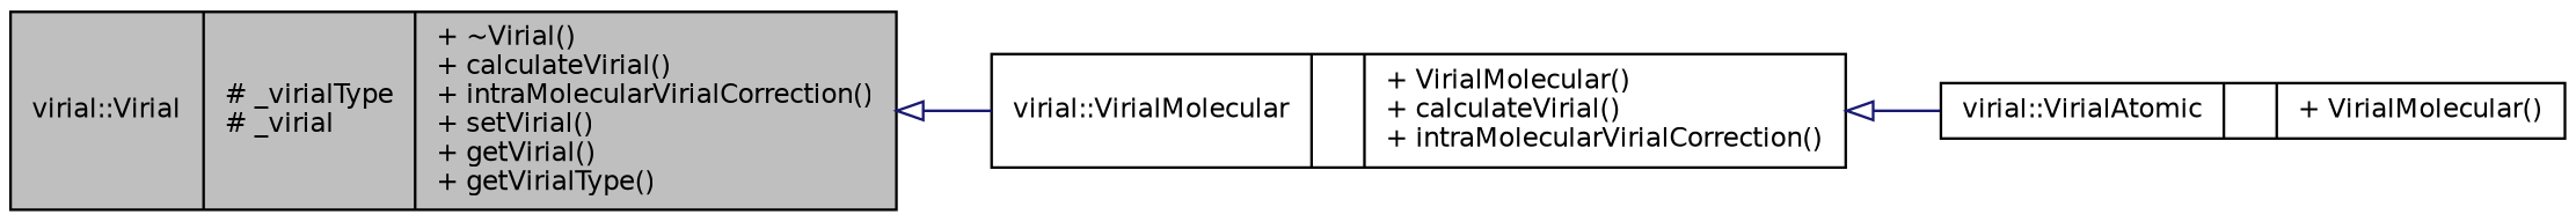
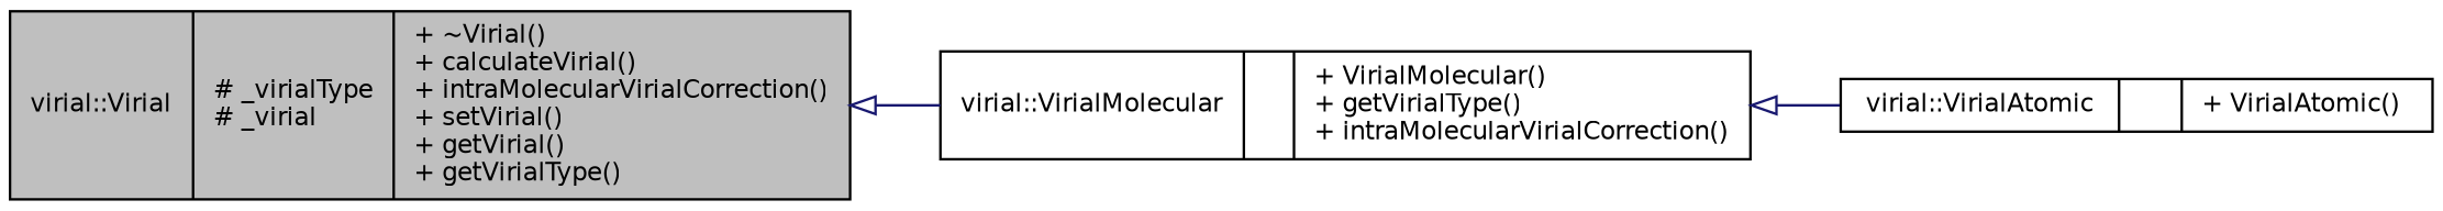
  digraph {
    rankdir=LR
    node [color=black fillcolor=white fontname=Helvetica fontsize=10 shape=record style=filled]
    edge [arrowtail=onormal color=midnightblue dir=back fontname=Helvetica fontsize=10 labelfontname=Helvetica labelfontsize=10 style=solid]
    n1 [fillcolor=grey75 fontcolor=black height=0.2 label="{virial::Virial\n|# _virialType\l# _virial\l|+ ~Virial()\l+ calculateVirial()\l+ intraMolecularVirialCorrection()\l+ setVirial()\l+ getVirial()\l+ getVirialType()\l}" width=0.4]
-   n2 [height=0.2 label="{virial::VirialMolecular\n||+ VirialMolecular()\l+ calculateVirial()\l+ intraMolecularVirialCorrection()\l}" width=0.4]
-   n3 [height=0.2 label="{virial::VirialAtomic\n||+ VirialMolecular()\l}" width=0.4]
+   n2 [height=0.2 label="{virial::VirialMolecular\n||+ VirialMolecular()\l+ getVirialType()\l+ intraMolecularVirialCorrection()\l}" width=0.4]
+   n3 [height=0.2 label="{virial::VirialAtomic\n||+ VirialAtomic()\l}" width=0.4]
    n1 -> n2
    n2 -> n3
  }
